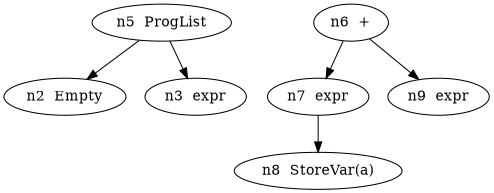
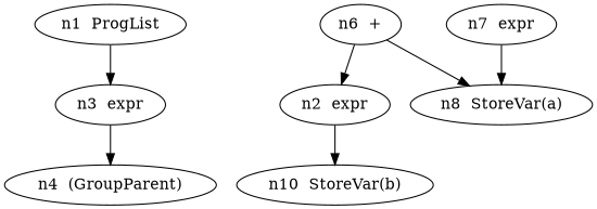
  digraph {
-   n1 [label="n5  ProgList"]
-   n2 [label="n2  Empty"]
+   n1 [label="n1  ProgList"]
    n3 [label="n3  expr"]
+   n4 [label="n4  (GroupParent)"]
    n5 [label="n6  +"]
    n6 [label="n7  expr"]
-   n7 [label="n9  expr"]
+   n7 [label="n2  expr"]
    n8 [label="n8  StoreVar(a)"]
-   n1 -> n2
+   n9 [label="n10  StoreVar(b)"]
    n1 -> n3
-   n5 -> n6
+   n3 -> n4
+   n5 -> n8
    n5 -> n7
    n6 -> n8
+   n7 -> n9
  }
